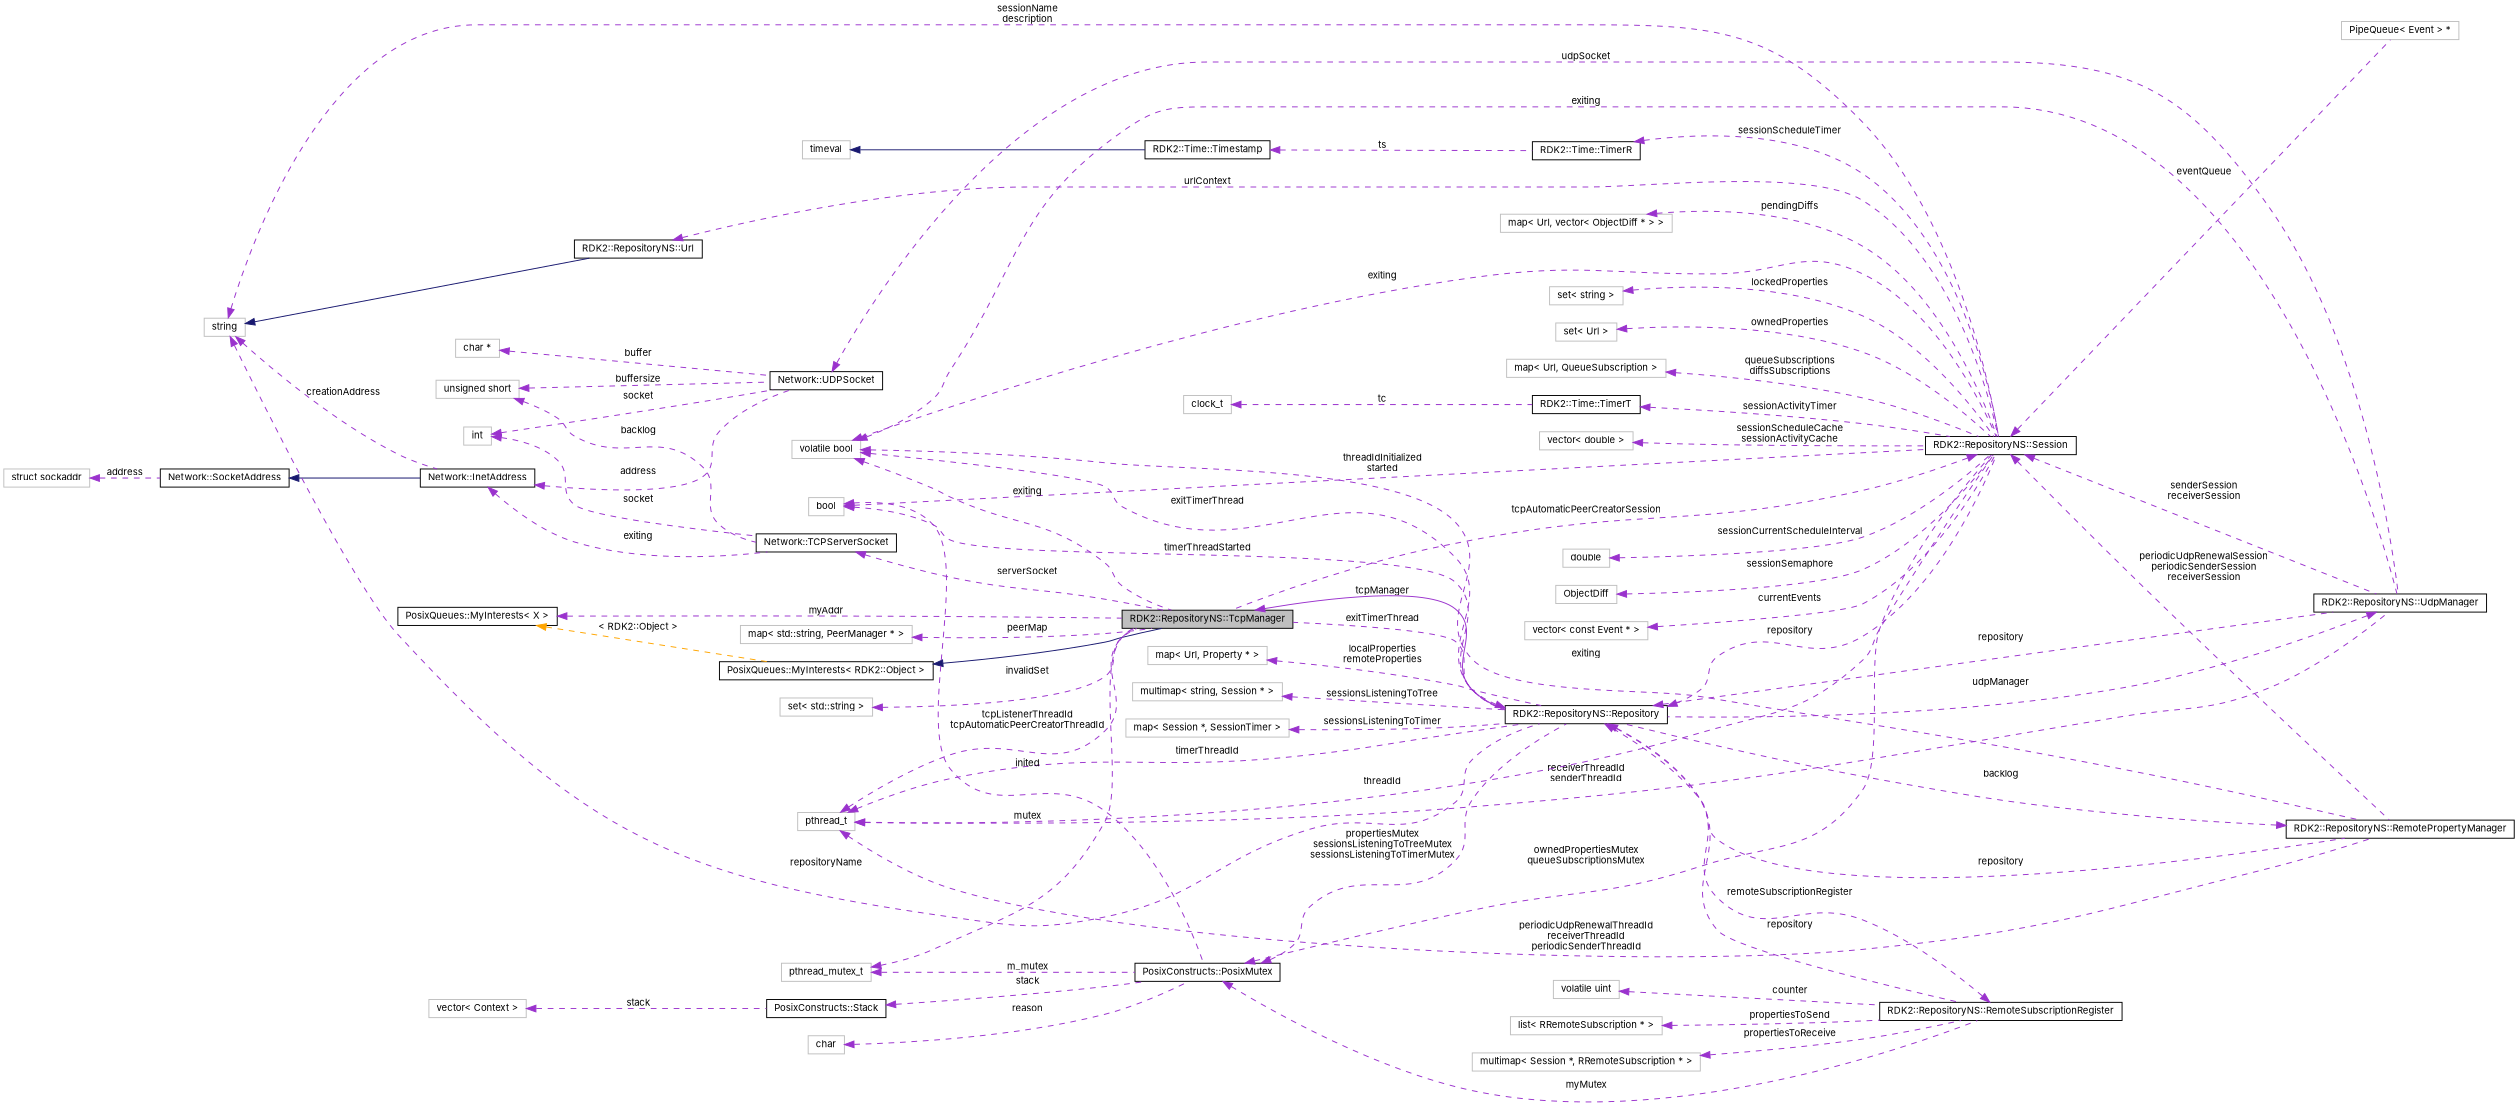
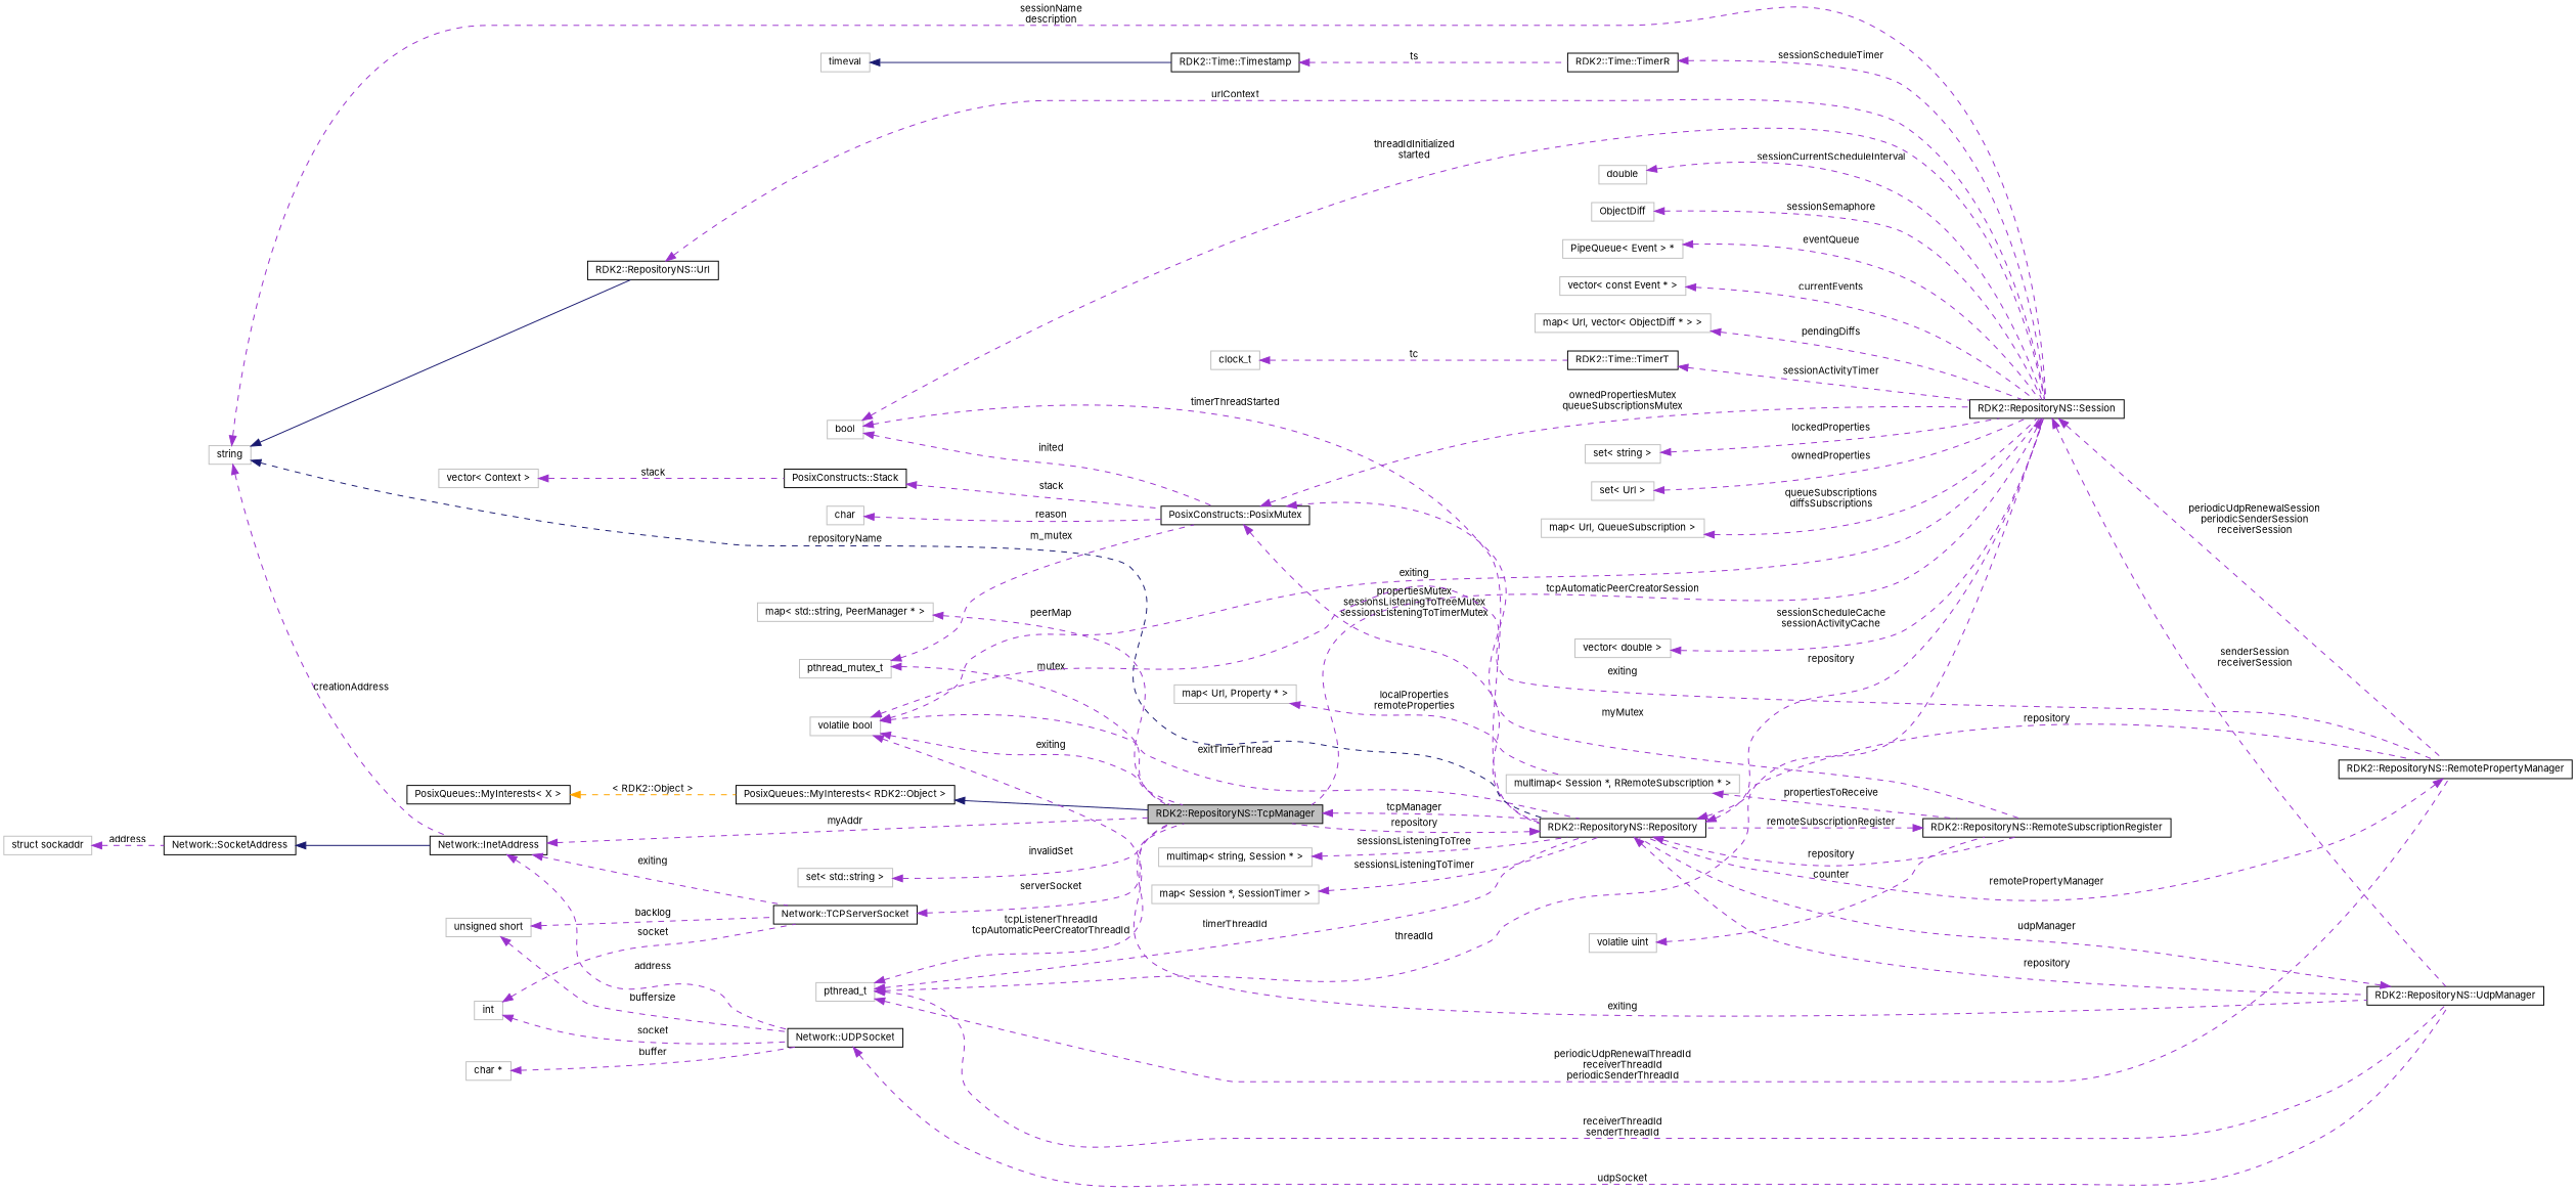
  digraph {
    fontname=Inter
    rankdir=LR
    node [color=grey75 fillcolor=white fontname=Inter fontsize=10 shape=record style=filled]
    edge [color=darkorchid3 dir=back fontname=Inter fontsize=10 labelfontname="FreeSans.ttf" labelfontsize=10 style=dashed]
    n1 [color=black fillcolor=grey75 fontcolor=black height=0.2 label="RDK2::RepositoryNS::TcpManager" width=0.4]
    n2 [color=black height=0.2 label="RDK2::RepositoryNS::Repository" width=0.4]
    n3 [color=black height=0.2 label="RDK2::RepositoryNS::UdpManager" width=0.4]
    n4 [color=black height=0.2 label="RDK2::RepositoryNS::Session" width=0.4]
    n5 [color=black height=0.2 label="RDK2::RepositoryNS::RemoteSubscriptionRegister" width=0.4]
    n6 [color=black height=0.2 label="RDK2::RepositoryNS::RemotePropertyManager" width=0.4]
    n7 [color=black height=0.2 label="PosixQueues::MyInterests\< RDK2::Object \>" width=0.4]
    n8 [color=black height=0.2 label="PosixQueues::MyInterests\< X \>" width=0.4]
    n9 [height=0.2 label="map\< std::string, PeerManager * \>" width=0.4]
    n10 [height=0.2 label=pthread_mutex_t width=0.4]
    n11 [color=black height=0.2 label="PosixConstructs::PosixMutex" width=0.4]
    n12 [color=black height=0.2 label="Network::UDPSocket" width=0.4]
    n13 [height=0.2 label="unsigned short" width=0.4]
    n14 [color=black height=0.2 label="Network::TCPServerSocket" width=0.4]
    n15 [height=0.2 label=int width=0.4]
    n16 [height=0.2 label="char *" width=0.4]
    n17 [color=black height=0.2 label="Network::InetAddress" width=0.4]
    n18 [color=black height=0.2 label="Network::SocketAddress" width=0.4]
    n19 [height=0.2 label="struct sockaddr" width=0.4]
    n20 [height=0.2 label=string width=0.4]
    n21 [color=black height=0.2 label="RDK2::RepositoryNS::Url" width=0.4]
    n22 [height=0.2 label=pthread_t width=0.4]
    n23 [height=0.2 label=double width=0.4]
    n24 [height=0.2 label=ObjectDiff width=0.4]
    n25 [height=0.2 label="PipeQueue\< Event \> *" width=0.4]
    n26 [height=0.2 label="vector\< const Event * \>" width=0.4]
    n27 [height=0.2 label="map\< Url, vector\< ObjectDiff * \> \>" width=0.4]
    n28 [color=black height=0.2 label="RDK2::Time::TimerR" width=0.4]
    n29 [color=black height=0.2 label="RDK2::Time::Timestamp" width=0.4]
    n30 [height=0.2 label=timeval width=0.4]
    n31 [color=black height=0.2 label="RDK2::Time::TimerT" width=0.4]
    n32 [height=0.2 label=clock_t width=0.4]
    n33 [height=0.2 label=bool width=0.4]
    n34 [height=0.2 label="set\< string \>" width=0.4]
    n35 [height=0.2 label=char width=0.4]
    n36 [color=black height=0.2 label="PosixConstructs::Stack" width=0.4]
    n37 [height=0.2 label="vector\< Context \>" width=0.4]
    n38 [height=0.2 label="set\< Url \>" width=0.4]
    n39 [height=0.2 label="map\< Url, QueueSubscription \>" width=0.4]
    n40 [height=0.2 label="volatile bool" width=0.4]
    n41 [height=0.2 label="vector\< double \>" width=0.4]
    n42 [height=0.2 label="map\< Url, Property * \>" width=0.4]
-   n43 [height=0.2 label="list\< RRemoteSubscription * \>" width=0.4]
    n44 [height=0.2 label="multimap\< Session *, RRemoteSubscription * \>" width=0.4]
    n45 [height=0.2 label="volatile uint" width=0.4]
    n46 [height=0.2 label="multimap\< string, Session * \>" width=0.4]
    n47 [height=0.2 label="map\< Session *, SessionTimer \>" width=0.4]
    n48 [height=0.2 label="set\< std::string \>" width=0.4]
-   n1 -> n2 [label=tcpManager style=solid]
-   n2 -> n1 [label=exitTimerThread]
+   n1 -> n2 [label=tcpManager]
+   n2 -> n1 [label=repository]
    n2 -> n3 [label=repository]
    n2 -> n4 [label=repository]
    n2 -> n5 [label=repository]
    n2 -> n6 [label=repository]
    n3 -> n2 [label=udpManager]
    n4 -> n1 [label=tcpAutomaticPeerCreatorSession]
    n4 -> n3 [label="senderSession\nreceiverSession"]
    n4 -> n6 [label="periodicUdpRenewalSession\nperiodicSenderSession\nreceiverSession"]
    n5 -> n2 [label=remoteSubscriptionRegister]
-   n6 -> n2 [label=backlog]
+   n6 -> n2 [label=remotePropertyManager]
    n7 -> n1 [color=midnightblue style=solid]
    n8 -> n7 [color=orange label="\< RDK2::Object \>"]
    n9 -> n1 [label=peerMap]
    n10 -> n1 [label=mutex]
    n10 -> n11 [label=m_mutex]
    n11 -> n2 [label="propertiesMutex\nsessionsListeningToTreeMutex\nsessionsListeningToTimerMutex"]
    n11 -> n4 [label="ownedPropertiesMutex\nqueueSubscriptionsMutex"]
    n11 -> n5 [label=myMutex]
    n12 -> n3 [label=udpSocket]
    n13 -> n12 [label=buffersize]
    n13 -> n14 [label=backlog]
    n14 -> n1 [label=serverSocket]
    n15 -> n12 [label=socket]
    n15 -> n14 [label=socket]
    n16 -> n12 [label=buffer]
-   n8 -> n1 [label=myAddr]
+   n17 -> n1 [label=myAddr]
    n17 -> n12 [label=address]
    n17 -> n14 [label=exiting]
    n18 -> n17 [color=midnightblue style=solid]
    n19 -> n18 [label=address]
-   n20 -> n2 [label=repositoryName]
+   n20 -> n2 [color=midnightblue label=repositoryName]
    n20 -> n4 [label="sessionName\ndescription"]
    n20 -> n17 [label=creationAddress]
    n20 -> n21 [color=midnightblue style=solid]
    n21 -> n4 [label=urlContext]
    n22 -> n1 [label="tcpListenerThreadId\ntcpAutomaticPeerCreatorThreadId"]
    n22 -> n2 [label=timerThreadId]
    n22 -> n3 [label="receiverThreadId\nsenderThreadId"]
    n22 -> n4 [label=threadId]
    n22 -> n6 [label="periodicUdpRenewalThreadId\nreceiverThreadId\nperiodicSenderThreadId"]
    n23 -> n4 [label=sessionCurrentScheduleInterval]
    n24 -> n4 [label=sessionSemaphore]
-   n4 -> n25 [label=eventQueue]
+   n25 -> n4 [label=eventQueue]
    n26 -> n4 [label=currentEvents]
    n27 -> n4 [label=pendingDiffs]
    n28 -> n4 [label=sessionScheduleTimer]
    n29 -> n28 [label=ts]
    n30 -> n29 [color=midnightblue style=solid]
    n31 -> n4 [label=sessionActivityTimer]
    n32 -> n31 [label=tc]
    n33 -> n2 [label=timerThreadStarted]
    n33 -> n4 [label="threadIdInitialized\nstarted"]
    n33 -> n11 [label=inited]
    n34 -> n4 [label=lockedProperties]
    n35 -> n11 [label=reason]
    n36 -> n11 [label=stack]
    n37 -> n36 [label=stack]
    n38 -> n4 [label=ownedProperties]
    n39 -> n4 [label="queueSubscriptions\ndiffsSubscriptions"]
    n40 -> n1 [label=exiting]
    n40 -> n2 [label=exitTimerThread]
    n40 -> n3 [label=exiting]
    n40 -> n4 [label=exiting]
    n40 -> n6 [label=exiting]
    n41 -> n4 [label="sessionScheduleCache\nsessionActivityCache"]
-   n42 -> n2 [label="localProperties\nremoteProperties"]
-   n43 -> n5 [label=propertiesToSend]
+   n42 -> n44 [label="localProperties\nremoteProperties"]
    n44 -> n5 [label=propertiesToReceive]
    n45 -> n5 [label=counter]
    n46 -> n2 [label=sessionsListeningToTree]
    n47 -> n2 [label=sessionsListeningToTimer]
    n48 -> n1 [label=invalidSet]
  }
